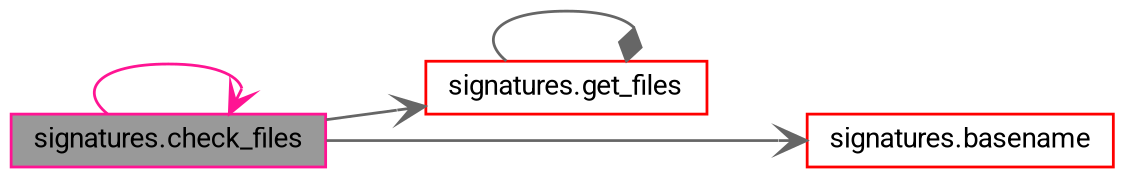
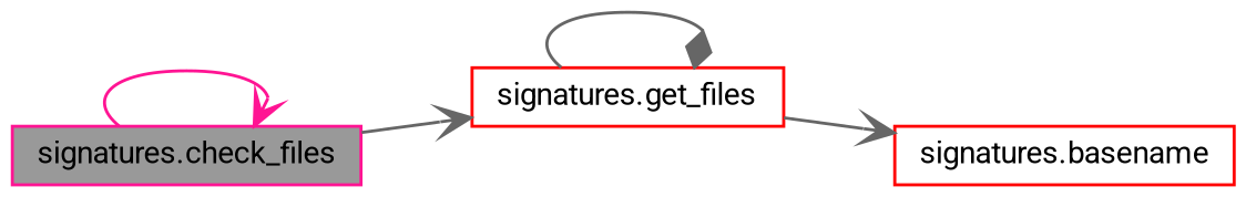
  digraph {
    fontname=Roboto
    rankdir=LR
    node [color=red fillcolor=white fontname=Roboto fontsize=10 shape=box style=filled]
    edge [arrowhead=vee color=gray40 fontname=Roboto fontsize=10 labelfontname=Helvetica labelfontsize=10 style=solid]
    n1 [color=deeppink fillcolor=grey60 fontcolor=black height=0.2 label="signatures.check_files" width=0.4]
    n2 [height=0.2 label="signatures.get_files" width=0.4]
    n3 [height=0.2 label="signatures.basename" width=0.4]
    n1 -> n1 [color=deeppink]
    n1 -> n2
    n2 -> n2 [arrowhead=diamond]
-   n1 -> n3
+   n2 -> n3
  }
